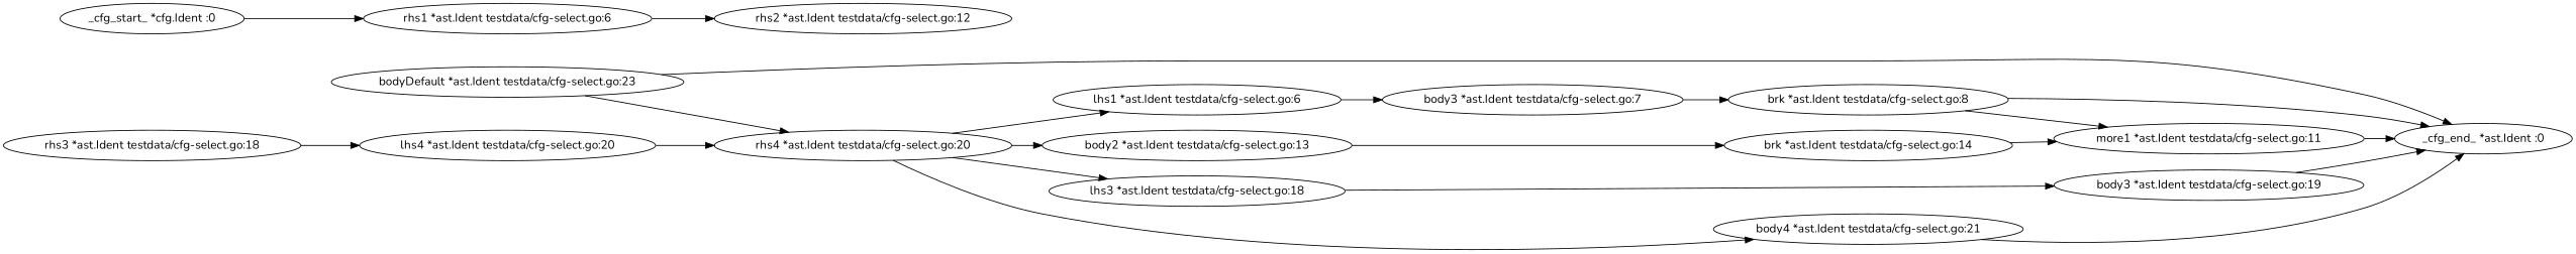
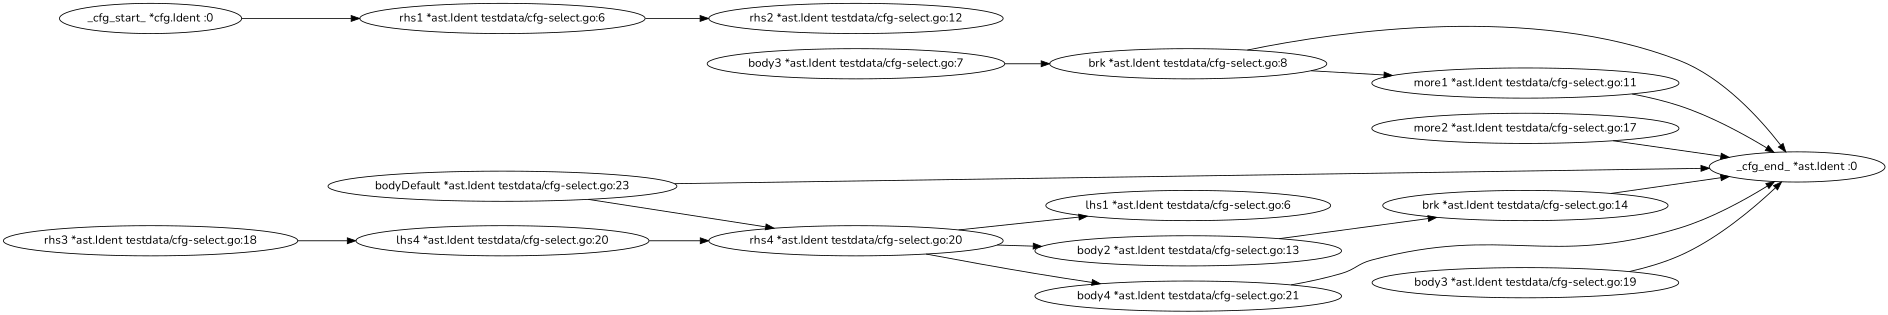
  digraph {
    fontname=Nunito
    rankdir=LR
    node [fontname=Nunito]
    edge [fontname=Nunito]
    n1 [label="_cfg_end_ *ast.Ident :0"]
    n2 [label="more1 *ast.Ident testdata/cfg-select.go:11"]
    n3 [label="brk *ast.Ident testdata/cfg-select.go:8"]
    n4 [label="body3 *ast.Ident testdata/cfg-select.go:7"]
    n5 [label="lhs1 *ast.Ident testdata/cfg-select.go:6"]
+   n6 [label="more2 *ast.Ident testdata/cfg-select.go:17"]
    n7 [label="brk *ast.Ident testdata/cfg-select.go:14"]
    n8 [label="body2 *ast.Ident testdata/cfg-select.go:13"]
    n9 [label="body3 *ast.Ident testdata/cfg-select.go:19"]
-   n10 [label="lhs3 *ast.Ident testdata/cfg-select.go:18"]
    n11 [label="body4 *ast.Ident testdata/cfg-select.go:21"]
    n12 [label="bodyDefault *ast.Ident testdata/cfg-select.go:23"]
    n13 [label="rhs4 *ast.Ident testdata/cfg-select.go:20"]
    n14 [label="lhs4 *ast.Ident testdata/cfg-select.go:20"]
    n15 [label="rhs3 *ast.Ident testdata/cfg-select.go:18"]
    n16 [label="rhs2 *ast.Ident testdata/cfg-select.go:12"]
    n17 [label="rhs1 *ast.Ident testdata/cfg-select.go:6"]
    n18 [label="_cfg_start_ *cfg.Ident :0"]
    n2 -> n1
    n3 -> n1
    n3 -> n2
    n4 -> n3
-   n5 -> n4
-   n7 -> n2
+   n6 -> n1
+   n7 -> n1
    n8 -> n7
    n9 -> n1
-   n10 -> n9
    n11 -> n1
    n12 -> n1
    n12 -> n13
    n13 -> n5
    n13 -> n8
-   n13 -> n10
    n13 -> n11
    n14 -> n13
    n15 -> n14
    n17 -> n16
    n18 -> n17
  }
